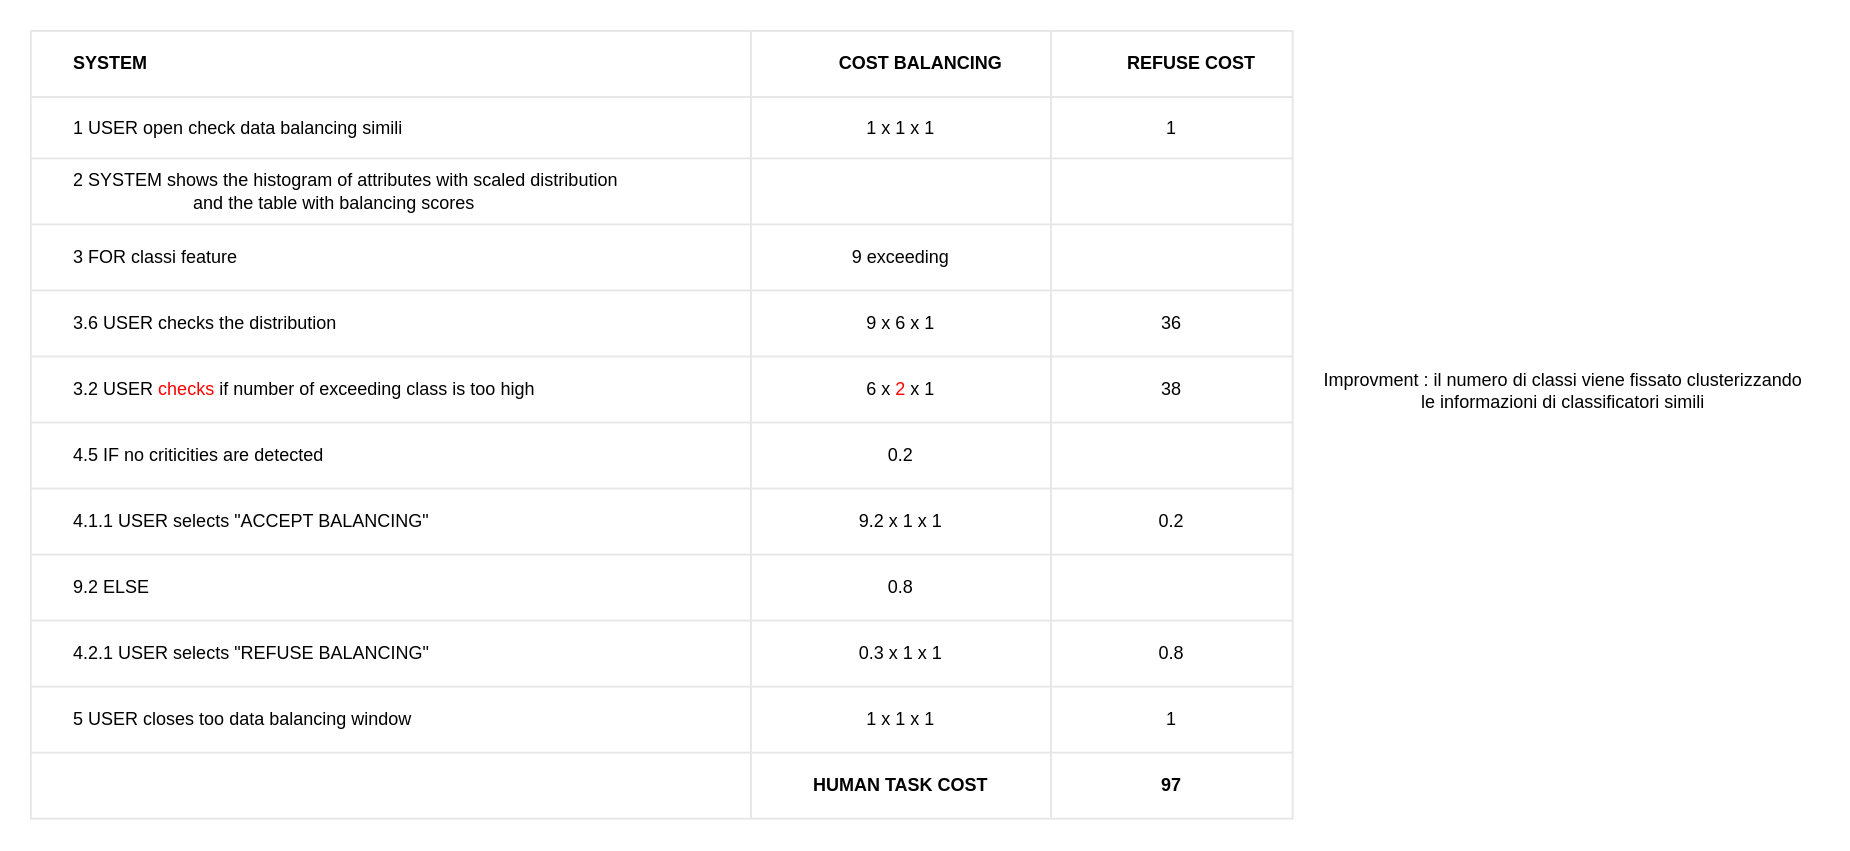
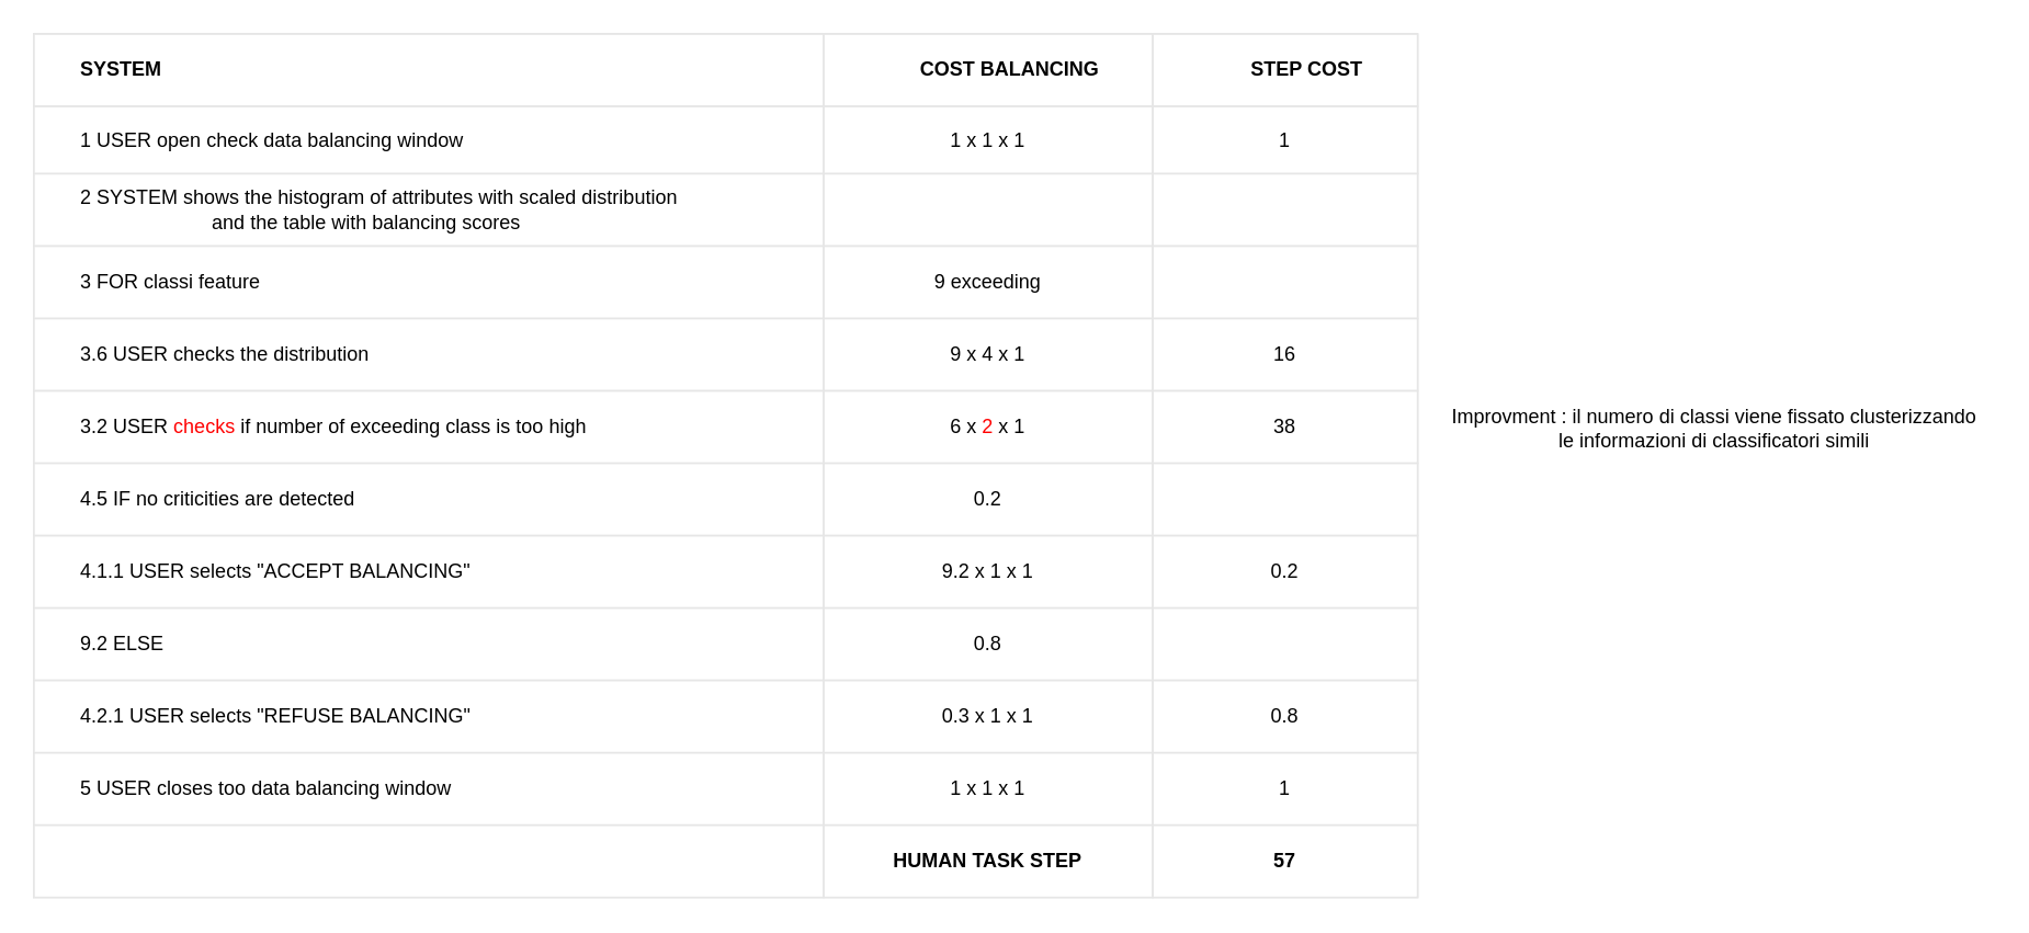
  <mxCell id="0" />
  <mxCell id="1" parent="0" />
  <mxCell id="2" value="" style="childLayout=tableLayout;recursiveResize=0;shadow=0;strokeColor=#E6E6E6;align=center;" parent="1" vertex="1"><mxGeometry x="20" y="20" width="841" height="525" as="geometry" /></mxCell>
  <mxCell id="3" value="" style="shape=tableRow;horizontal=0;startSize=0;swimlaneHead=0;swimlaneBody=0;top=0;left=0;bottom=0;right=0;dropTarget=0;collapsible=0;recursiveResize=0;expand=0;fontStyle=0;fillColor=none;strokeColor=inherit;align=center;" parent="2" vertex="1"><mxGeometry width="841" height="44" as="geometry" /></mxCell>
  <mxCell id="4" value="&lt;span style=&quot;white-space: pre;&quot;&gt;&#09;&lt;/span&gt;SYSTEM" style="connectable=0;recursiveResize=0;strokeColor=inherit;fillColor=none;align=left;whiteSpace=wrap;html=1;fontStyle=1;labelPosition=center;verticalLabelPosition=middle;verticalAlign=middle;" parent="3" vertex="1"><mxGeometry width="480" height="44" as="geometry"><mxRectangle width="480" height="44" as="alternateBounds" /></mxGeometry></mxCell>
  <mxCell id="5" value="&lt;span style=&quot;white-space: pre;&quot;&gt;&#09;&lt;/span&gt;COST BALANCING" style="connectable=0;recursiveResize=0;strokeColor=inherit;fillColor=none;align=center;whiteSpace=wrap;html=1;fontStyle=1" parent="3" vertex="1"><mxGeometry x="480" width="200" height="44" as="geometry"><mxRectangle width="200" height="44" as="alternateBounds" /></mxGeometry></mxCell>
- <mxCell id="6" value="&lt;span style=&quot;white-space: pre;&quot;&gt;&#09;&lt;/span&gt;REFUSE COST" style="connectable=0;recursiveResize=0;strokeColor=inherit;fillColor=none;align=center;whiteSpace=wrap;html=1;fontStyle=1" parent="3" vertex="1"><mxGeometry x="680" width="161" height="44" as="geometry"><mxRectangle width="161" height="44" as="alternateBounds" /></mxGeometry></mxCell>
+ <mxCell id="6" value="&lt;span style=&quot;white-space: pre;&quot;&gt;&#09;&lt;/span&gt;STEP COST" style="connectable=0;recursiveResize=0;strokeColor=inherit;fillColor=none;align=center;whiteSpace=wrap;html=1;fontStyle=1" parent="3" vertex="1"><mxGeometry x="680" width="161" height="44" as="geometry"><mxRectangle width="161" height="44" as="alternateBounds" /></mxGeometry></mxCell>
  <mxCell id="7" style="shape=tableRow;horizontal=0;startSize=0;swimlaneHead=0;swimlaneBody=0;top=0;left=0;bottom=0;right=0;dropTarget=0;collapsible=0;recursiveResize=0;expand=0;fontStyle=0;fillColor=none;strokeColor=inherit;align=center;" parent="2" vertex="1"><mxGeometry y="44" width="841" height="41" as="geometry" /></mxCell>
- <mxCell id="8" value="&lt;span style=&quot;white-space: pre;&quot;&gt;&#09;&lt;/span&gt;1 USER open check data balancing simili&amp;nbsp;" style="connectable=0;recursiveResize=0;strokeColor=inherit;fillColor=none;align=left;whiteSpace=wrap;html=1;labelPosition=center;verticalLabelPosition=middle;verticalAlign=middle;" parent="7" vertex="1"><mxGeometry width="480" height="41" as="geometry"><mxRectangle width="480" height="41" as="alternateBounds" /></mxGeometry></mxCell>
+ <mxCell id="8" value="&lt;span style=&quot;white-space: pre;&quot;&gt;&#09;&lt;/span&gt;1 USER open check data balancing window&amp;nbsp;" style="connectable=0;recursiveResize=0;strokeColor=inherit;fillColor=none;align=left;whiteSpace=wrap;html=1;labelPosition=center;verticalLabelPosition=middle;verticalAlign=middle;" parent="7" vertex="1"><mxGeometry width="480" height="41" as="geometry"><mxRectangle width="480" height="41" as="alternateBounds" /></mxGeometry></mxCell>
  <mxCell id="9" value="1 x 1 x 1" style="connectable=0;recursiveResize=0;strokeColor=inherit;fillColor=none;align=center;whiteSpace=wrap;html=1;" parent="7" vertex="1"><mxGeometry x="480" width="200" height="41" as="geometry"><mxRectangle width="200" height="41" as="alternateBounds" /></mxGeometry></mxCell>
  <mxCell id="10" value="1" style="connectable=0;recursiveResize=0;strokeColor=inherit;fillColor=none;align=center;whiteSpace=wrap;html=1;" parent="7" vertex="1"><mxGeometry x="680" width="161" height="41" as="geometry"><mxRectangle width="161" height="41" as="alternateBounds" /></mxGeometry></mxCell>
  <mxCell id="11" style="shape=tableRow;horizontal=0;startSize=0;swimlaneHead=0;swimlaneBody=0;top=0;left=0;bottom=0;right=0;dropTarget=0;collapsible=0;recursiveResize=0;expand=0;fontStyle=0;fillColor=none;strokeColor=inherit;align=center;" parent="2" vertex="1"><mxGeometry y="85" width="841" height="44" as="geometry" /></mxCell>
  <mxCell id="12" value="&lt;span style=&quot;white-space: pre;&quot;&gt;&#09;&lt;/span&gt;2&amp;nbsp;SYSTEM shows the histogram of attributes with scaled distribution &lt;br&gt;&lt;span style=&quot;white-space: pre;&quot;&gt;&#09;&lt;/span&gt;&lt;span style=&quot;white-space: pre;&quot;&gt;&#09;&lt;/span&gt;&lt;span style=&quot;white-space: pre;&quot;&gt;&#09;&lt;/span&gt;&lt;span style=&quot;white-space: pre;&quot;&gt;&#09;&lt;/span&gt;and the table with balancing scores" style="connectable=0;recursiveResize=0;strokeColor=inherit;fillColor=none;align=left;whiteSpace=wrap;html=1;labelPosition=center;verticalLabelPosition=middle;verticalAlign=middle;" parent="11" vertex="1"><mxGeometry width="480" height="44" as="geometry"><mxRectangle width="480" height="44" as="alternateBounds" /></mxGeometry></mxCell>
  <mxCell id="13" value="" style="connectable=0;recursiveResize=0;strokeColor=inherit;fillColor=none;align=center;whiteSpace=wrap;html=1;" parent="11" vertex="1"><mxGeometry x="480" width="200" height="44" as="geometry"><mxRectangle width="200" height="44" as="alternateBounds" /></mxGeometry></mxCell>
  <mxCell id="14" value="" style="connectable=0;recursiveResize=0;strokeColor=inherit;fillColor=none;align=center;whiteSpace=wrap;html=1;" parent="11" vertex="1"><mxGeometry x="680" width="161" height="44" as="geometry"><mxRectangle width="161" height="44" as="alternateBounds" /></mxGeometry></mxCell>
  <mxCell id="15" style="shape=tableRow;horizontal=0;startSize=0;swimlaneHead=0;swimlaneBody=0;top=0;left=0;bottom=0;right=0;dropTarget=0;collapsible=0;recursiveResize=0;expand=0;fontStyle=0;fillColor=none;strokeColor=inherit;align=center;" parent="2" vertex="1"><mxGeometry y="129" width="841" height="44" as="geometry" /></mxCell>
  <mxCell id="16" value="&lt;span style=&quot;white-space: pre;&quot;&gt;&#09;&lt;/span&gt;3 FOR classi feature" style="connectable=0;recursiveResize=0;strokeColor=inherit;fillColor=none;align=left;whiteSpace=wrap;html=1;labelPosition=center;verticalLabelPosition=middle;verticalAlign=middle;" parent="15" vertex="1"><mxGeometry width="480" height="44" as="geometry"><mxRectangle width="480" height="44" as="alternateBounds" /></mxGeometry></mxCell>
  <mxCell id="17" value="9 exceeding" style="connectable=0;recursiveResize=0;strokeColor=inherit;fillColor=none;align=center;whiteSpace=wrap;html=1;" parent="15" vertex="1"><mxGeometry x="480" width="200" height="44" as="geometry"><mxRectangle width="200" height="44" as="alternateBounds" /></mxGeometry></mxCell>
  <mxCell id="18" style="connectable=0;recursiveResize=0;strokeColor=inherit;fillColor=none;align=center;whiteSpace=wrap;html=1;" parent="15" vertex="1"><mxGeometry x="680" width="161" height="44" as="geometry"><mxRectangle width="161" height="44" as="alternateBounds" /></mxGeometry></mxCell>
  <mxCell id="19" style="shape=tableRow;horizontal=0;startSize=0;swimlaneHead=0;swimlaneBody=0;top=0;left=0;bottom=0;right=0;dropTarget=0;collapsible=0;recursiveResize=0;expand=0;fontStyle=0;fillColor=none;strokeColor=inherit;align=center;" parent="2" vertex="1"><mxGeometry y="173" width="841" height="44" as="geometry" /></mxCell>
  <mxCell id="20" value="&lt;span style=&quot;white-space: pre;&quot;&gt;&#09;&lt;/span&gt;3.6 USER checks the distribution&amp;nbsp;" style="connectable=0;recursiveResize=0;strokeColor=inherit;fillColor=none;align=left;whiteSpace=wrap;html=1;labelPosition=center;verticalLabelPosition=middle;verticalAlign=middle;" parent="19" vertex="1"><mxGeometry width="480" height="44" as="geometry"><mxRectangle width="480" height="44" as="alternateBounds" /></mxGeometry></mxCell>
- <mxCell id="21" value="9 x 6 x 1" style="connectable=0;recursiveResize=0;strokeColor=inherit;fillColor=none;align=center;whiteSpace=wrap;html=1;" parent="19" vertex="1"><mxGeometry x="480" width="200" height="44" as="geometry"><mxRectangle width="200" height="44" as="alternateBounds" /></mxGeometry></mxCell>
- <mxCell id="22" value="36" style="connectable=0;recursiveResize=0;strokeColor=inherit;fillColor=none;align=center;whiteSpace=wrap;html=1;" parent="19" vertex="1"><mxGeometry x="680" width="161" height="44" as="geometry"><mxRectangle width="161" height="44" as="alternateBounds" /></mxGeometry></mxCell>
+ <mxCell id="21" value="9 x 4 x 1" style="connectable=0;recursiveResize=0;strokeColor=inherit;fillColor=none;align=center;whiteSpace=wrap;html=1;" parent="19" vertex="1"><mxGeometry x="480" width="200" height="44" as="geometry"><mxRectangle width="200" height="44" as="alternateBounds" /></mxGeometry></mxCell>
+ <mxCell id="22" value="16" style="connectable=0;recursiveResize=0;strokeColor=inherit;fillColor=none;align=center;whiteSpace=wrap;html=1;" parent="19" vertex="1"><mxGeometry x="680" width="161" height="44" as="geometry"><mxRectangle width="161" height="44" as="alternateBounds" /></mxGeometry></mxCell>
  <mxCell id="23" style="shape=tableRow;horizontal=0;startSize=0;swimlaneHead=0;swimlaneBody=0;top=0;left=0;bottom=0;right=0;dropTarget=0;collapsible=0;recursiveResize=0;expand=0;fontStyle=0;fillColor=none;strokeColor=inherit;align=center;" parent="2" vertex="1"><mxGeometry y="217" width="841" height="44" as="geometry" /></mxCell>
  <mxCell id="24" value="&lt;span style=&quot;white-space: pre;&quot;&gt;&#09;&lt;/span&gt;3.2 USER &lt;font color=&quot;#ff0000&quot;&gt;checks&lt;/font&gt; if number of exceeding class is too high" style="connectable=0;recursiveResize=0;strokeColor=inherit;fillColor=none;align=left;whiteSpace=wrap;html=1;labelPosition=center;verticalLabelPosition=middle;verticalAlign=middle;" parent="23" vertex="1"><mxGeometry width="480" height="44" as="geometry"><mxRectangle width="480" height="44" as="alternateBounds" /></mxGeometry></mxCell>
  <mxCell id="25" value="6 x &lt;font color=&quot;#ff0000&quot;&gt;2 &lt;/font&gt;x 1" style="connectable=0;recursiveResize=0;strokeColor=inherit;fillColor=none;align=center;whiteSpace=wrap;html=1;" parent="23" vertex="1"><mxGeometry x="480" width="200" height="44" as="geometry"><mxRectangle width="200" height="44" as="alternateBounds" /></mxGeometry></mxCell>
  <mxCell id="26" value="38" style="connectable=0;recursiveResize=0;strokeColor=inherit;fillColor=none;align=center;whiteSpace=wrap;html=1;" parent="23" vertex="1"><mxGeometry x="680" width="161" height="44" as="geometry"><mxRectangle width="161" height="44" as="alternateBounds" /></mxGeometry></mxCell>
  <mxCell id="27" style="shape=tableRow;horizontal=0;startSize=0;swimlaneHead=0;swimlaneBody=0;top=0;left=0;bottom=0;right=0;dropTarget=0;collapsible=0;recursiveResize=0;expand=0;fontStyle=0;fillColor=none;strokeColor=inherit;align=center;" parent="2" vertex="1"><mxGeometry y="261" width="841" height="44" as="geometry" /></mxCell>
  <mxCell id="28" value="&lt;span style=&quot;white-space: pre;&quot;&gt;&#09;&lt;/span&gt;4.5 IF no criticities are detected" style="connectable=0;recursiveResize=0;strokeColor=inherit;fillColor=none;align=left;whiteSpace=wrap;html=1;labelPosition=center;verticalLabelPosition=middle;verticalAlign=middle;" parent="27" vertex="1"><mxGeometry width="480" height="44" as="geometry"><mxRectangle width="480" height="44" as="alternateBounds" /></mxGeometry></mxCell>
  <mxCell id="29" value="0.2" style="connectable=0;recursiveResize=0;strokeColor=inherit;fillColor=none;align=center;whiteSpace=wrap;html=1;" parent="27" vertex="1"><mxGeometry x="480" width="200" height="44" as="geometry"><mxRectangle width="200" height="44" as="alternateBounds" /></mxGeometry></mxCell>
  <mxCell id="30" value="" style="connectable=0;recursiveResize=0;strokeColor=inherit;fillColor=none;align=center;whiteSpace=wrap;html=1;" parent="27" vertex="1"><mxGeometry x="680" width="161" height="44" as="geometry"><mxRectangle width="161" height="44" as="alternateBounds" /></mxGeometry></mxCell>
  <mxCell id="31" style="shape=tableRow;horizontal=0;startSize=0;swimlaneHead=0;swimlaneBody=0;top=0;left=0;bottom=0;right=0;dropTarget=0;collapsible=0;recursiveResize=0;expand=0;fontStyle=0;fillColor=none;strokeColor=inherit;align=center;" parent="2" vertex="1"><mxGeometry y="305" width="841" height="44" as="geometry" /></mxCell>
  <mxCell id="32" value="&lt;span style=&quot;white-space: pre;&quot;&gt;&#09;&lt;/span&gt;4.1.1 USER selects &quot;ACCEPT BALANCING&quot;" style="connectable=0;recursiveResize=0;strokeColor=inherit;fillColor=none;align=left;whiteSpace=wrap;html=1;labelPosition=center;verticalLabelPosition=middle;verticalAlign=middle;" parent="31" vertex="1"><mxGeometry width="480" height="44" as="geometry"><mxRectangle width="480" height="44" as="alternateBounds" /></mxGeometry></mxCell>
  <mxCell id="33" value="9.2 x 1 x 1" style="connectable=0;recursiveResize=0;strokeColor=inherit;fillColor=none;align=center;whiteSpace=wrap;html=1;" parent="31" vertex="1"><mxGeometry x="480" width="200" height="44" as="geometry"><mxRectangle width="200" height="44" as="alternateBounds" /></mxGeometry></mxCell>
  <mxCell id="34" value="0.2" style="connectable=0;recursiveResize=0;strokeColor=inherit;fillColor=none;align=center;whiteSpace=wrap;html=1;" parent="31" vertex="1"><mxGeometry x="680" width="161" height="44" as="geometry"><mxRectangle width="161" height="44" as="alternateBounds" /></mxGeometry></mxCell>
  <mxCell id="35" style="shape=tableRow;horizontal=0;startSize=0;swimlaneHead=0;swimlaneBody=0;top=0;left=0;bottom=0;right=0;dropTarget=0;collapsible=0;recursiveResize=0;expand=0;fontStyle=0;fillColor=none;strokeColor=inherit;align=center;" parent="2" vertex="1"><mxGeometry y="349" width="841" height="44" as="geometry" /></mxCell>
  <mxCell id="36" value="&lt;span style=&quot;white-space: pre;&quot;&gt;&#09;&lt;/span&gt;9.2 ELSE" style="connectable=0;recursiveResize=0;strokeColor=inherit;fillColor=none;align=left;whiteSpace=wrap;html=1;labelPosition=center;verticalLabelPosition=middle;verticalAlign=middle;" parent="35" vertex="1"><mxGeometry width="480" height="44" as="geometry"><mxRectangle width="480" height="44" as="alternateBounds" /></mxGeometry></mxCell>
  <mxCell id="37" value="0.8" style="connectable=0;recursiveResize=0;strokeColor=inherit;fillColor=none;align=center;whiteSpace=wrap;html=1;" parent="35" vertex="1"><mxGeometry x="480" width="200" height="44" as="geometry"><mxRectangle width="200" height="44" as="alternateBounds" /></mxGeometry></mxCell>
  <mxCell id="38" value="" style="connectable=0;recursiveResize=0;strokeColor=inherit;fillColor=none;align=center;whiteSpace=wrap;html=1;" parent="35" vertex="1"><mxGeometry x="680" width="161" height="44" as="geometry"><mxRectangle width="161" height="44" as="alternateBounds" /></mxGeometry></mxCell>
  <mxCell id="39" style="shape=tableRow;horizontal=0;startSize=0;swimlaneHead=0;swimlaneBody=0;top=0;left=0;bottom=0;right=0;dropTarget=0;collapsible=0;recursiveResize=0;expand=0;fontStyle=0;fillColor=none;strokeColor=inherit;align=center;" parent="2" vertex="1"><mxGeometry y="393" width="841" height="44" as="geometry" /></mxCell>
  <mxCell id="40" value="&#09;&lt;span style=&quot;white-space: pre;&quot;&gt;&#09;&lt;/span&gt;4.2.1 USER selects &quot;REFUSE BALANCING&quot;" style="connectable=0;recursiveResize=0;strokeColor=inherit;fillColor=none;align=left;whiteSpace=wrap;html=1;labelPosition=center;verticalLabelPosition=middle;verticalAlign=middle;" parent="39" vertex="1"><mxGeometry width="480" height="44" as="geometry"><mxRectangle width="480" height="44" as="alternateBounds" /></mxGeometry></mxCell>
  <mxCell id="41" value="&lt;span style=&quot;&quot;&gt;&lt;span style=&quot;white-space: pre;&quot;&gt;0.3&lt;/span&gt;&lt;/span&gt;&amp;nbsp;x 1 x 1" style="connectable=0;recursiveResize=0;strokeColor=inherit;fillColor=none;align=center;whiteSpace=wrap;html=1;" parent="39" vertex="1"><mxGeometry x="480" width="200" height="44" as="geometry"><mxRectangle width="200" height="44" as="alternateBounds" /></mxGeometry></mxCell>
  <mxCell id="42" value="0.8" style="connectable=0;recursiveResize=0;strokeColor=inherit;fillColor=none;align=center;whiteSpace=wrap;html=1;" parent="39" vertex="1"><mxGeometry x="680" width="161" height="44" as="geometry"><mxRectangle width="161" height="44" as="alternateBounds" /></mxGeometry></mxCell>
  <mxCell id="43" style="shape=tableRow;horizontal=0;startSize=0;swimlaneHead=0;swimlaneBody=0;top=0;left=0;bottom=0;right=0;dropTarget=0;collapsible=0;recursiveResize=0;expand=0;fontStyle=0;fillColor=none;strokeColor=inherit;align=center;" parent="2" vertex="1"><mxGeometry y="437" width="841" height="44" as="geometry" /></mxCell>
  <mxCell id="44" value="&lt;span style=&quot;white-space: pre;&quot;&gt;&#09;&lt;/span&gt;5&amp;nbsp;USER closes too data balancing&amp;nbsp;window&amp;nbsp;" style="connectable=0;recursiveResize=0;strokeColor=inherit;fillColor=none;align=left;whiteSpace=wrap;html=1;labelPosition=center;verticalLabelPosition=middle;verticalAlign=middle;" parent="43" vertex="1"><mxGeometry width="480" height="44" as="geometry"><mxRectangle width="480" height="44" as="alternateBounds" /></mxGeometry></mxCell>
  <mxCell id="45" value="1 x 1 x 1" style="connectable=0;recursiveResize=0;strokeColor=inherit;fillColor=none;align=center;whiteSpace=wrap;html=1;" parent="43" vertex="1"><mxGeometry x="480" width="200" height="44" as="geometry"><mxRectangle width="200" height="44" as="alternateBounds" /></mxGeometry></mxCell>
  <mxCell id="46" value="1" style="connectable=0;recursiveResize=0;strokeColor=inherit;fillColor=none;align=center;whiteSpace=wrap;html=1;" parent="43" vertex="1"><mxGeometry x="680" width="161" height="44" as="geometry"><mxRectangle width="161" height="44" as="alternateBounds" /></mxGeometry></mxCell>
  <mxCell id="47" style="shape=tableRow;horizontal=0;startSize=0;swimlaneHead=0;swimlaneBody=0;top=0;left=0;bottom=0;right=0;dropTarget=0;collapsible=0;recursiveResize=0;expand=0;fontStyle=0;fillColor=none;strokeColor=inherit;align=center;" parent="2" vertex="1"><mxGeometry y="481" width="841" height="44" as="geometry" /></mxCell>
  <mxCell id="48" style="connectable=0;recursiveResize=0;strokeColor=inherit;fillColor=none;align=left;whiteSpace=wrap;html=1;labelPosition=center;verticalLabelPosition=middle;verticalAlign=middle;" parent="47" vertex="1"><mxGeometry width="480" height="44" as="geometry"><mxRectangle width="480" height="44" as="alternateBounds" /></mxGeometry></mxCell>
- <mxCell id="49" value="&lt;span style=&quot;font-weight: 700;&quot;&gt;HUMAN TASK COST&lt;/span&gt;" style="connectable=0;recursiveResize=0;strokeColor=inherit;fillColor=none;align=center;whiteSpace=wrap;html=1;" parent="47" vertex="1"><mxGeometry x="480" width="200" height="44" as="geometry"><mxRectangle width="200" height="44" as="alternateBounds" /></mxGeometry></mxCell>
- <mxCell id="50" value="97" style="connectable=0;recursiveResize=0;strokeColor=inherit;fillColor=none;align=center;whiteSpace=wrap;html=1;fontStyle=1" parent="47" vertex="1"><mxGeometry x="680" width="161" height="44" as="geometry"><mxRectangle width="161" height="44" as="alternateBounds" /></mxGeometry></mxCell>
+ <mxCell id="49" value="&lt;span style=&quot;font-weight: 700;&quot;&gt;HUMAN TASK STEP&lt;/span&gt;" style="connectable=0;recursiveResize=0;strokeColor=inherit;fillColor=none;align=center;whiteSpace=wrap;html=1;" parent="47" vertex="1"><mxGeometry x="480" width="200" height="44" as="geometry"><mxRectangle width="200" height="44" as="alternateBounds" /></mxGeometry></mxCell>
+ <mxCell id="50" value="57" style="connectable=0;recursiveResize=0;strokeColor=inherit;fillColor=none;align=center;whiteSpace=wrap;html=1;fontStyle=1" parent="47" vertex="1"><mxGeometry x="680" width="161" height="44" as="geometry"><mxRectangle width="161" height="44" as="alternateBounds" /></mxGeometry></mxCell>
  <mxCell id="51" value="Improvment : il numero di classi viene fissato clusterizzando &lt;br&gt;le informazioni di classificatori simili" style="text;html=1;align=center;verticalAlign=middle;resizable=0;points=[];autosize=1;strokeColor=none;fillColor=none;" parent="1" vertex="1"><mxGeometry x="871" y="240" width="340" height="40" as="geometry" /></mxCell>
